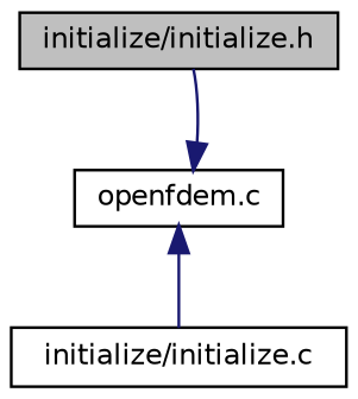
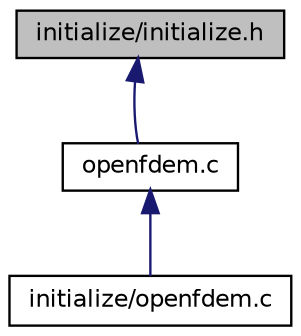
  digraph {
    node [color=black fillcolor=white fontname=Helvetica fontsize=10 shape=record style=filled]
    edge [color=midnightblue dir=back fontname=Helvetica fontsize=10 labelfontname=Helvetica labelfontsize=10 style=solid]
    n1 [fillcolor=grey75 fontcolor=black height=0.2 label="initialize/initialize.h" width=0.4]
    n2 [height=0.2 label="openfdem.c" width=0.4]
-   n3 [height=0.2 label="initialize/initialize.c" width=0.4]
-   n2 -> n1
+   n3 [height=0.2 label="initialize/openfdem.c" width=0.4]
+   n1 -> n2
    n2 -> n3
  }
